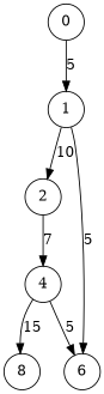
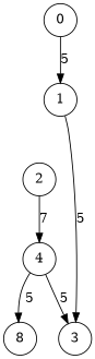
  digraph {
    rankdir=TB
    node [shape=circle]
    0
    1
    2
-   3 [label=6]
+   3
    4
    n6 [label=8]
    0 -> 1 [label=5]
-   1 -> 2 [label=10]
    1 -> 3 [label=5]
    2 -> 4 [label=7]
    4 -> 3 [label=5]
-   4 -> n6 [label=15]
+   4 -> n6 [label=5]
  }
